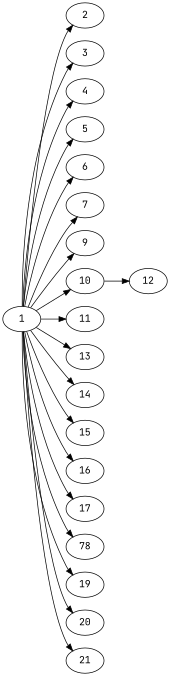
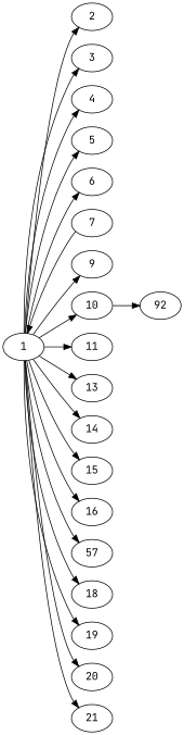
  digraph {
    fontname="JetBrains Mono"
    rankdir=LR
    node [Weight=5 fontname="JetBrains Mono"]
    edge [Weight=16 fontname="JetBrains Mono"]
    2
    1 [Weight=3]
    3 [Weight=3]
    4 [Weight=2]
    5 [Weight=8]
    6
    7 [Weight=9]
    9 [Weight=7]
    10 [Weight=2]
    11 [Weight=3]
    13 [Weight=3]
    14 [Weight=9]
    15 [Weight=6]
    16 [Weight=6]
-   17
-   18 [label=78]
+   17 [label=57]
+   18
    19 [Weight=9]
    20 [Weight=9]
    21 [Weight=4]
-   12 [Weight=8]
+   12 [Weight=8 label=92]
    1 -> 2
    1 -> 3 [Weight=13]
    1 -> 4 [Weight=13]
    1 -> 5 [Weight=4]
    1 -> 6 [Weight=9]
-   1 -> 7
+   7 -> 1
    1 -> 9 [Weight=18]
    1 -> 10 [Weight=18]
    1 -> 11 [Weight=13]
    1 -> 13
    1 -> 14 [Weight=5]
    1 -> 15 [Weight=11]
    1 -> 16 [Weight=9]
    1 -> 17 [Weight=5]
    1 -> 18 [Weight=4]
    1 -> 19
    1 -> 20
    1 -> 21 [Weight=9]
    10 -> 12 [Weight=13]
  }
